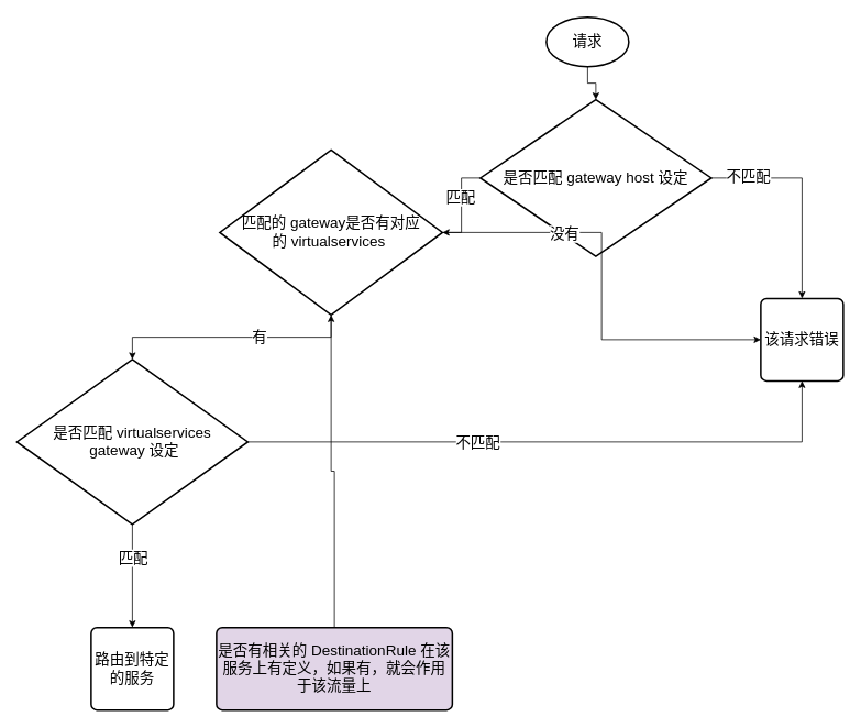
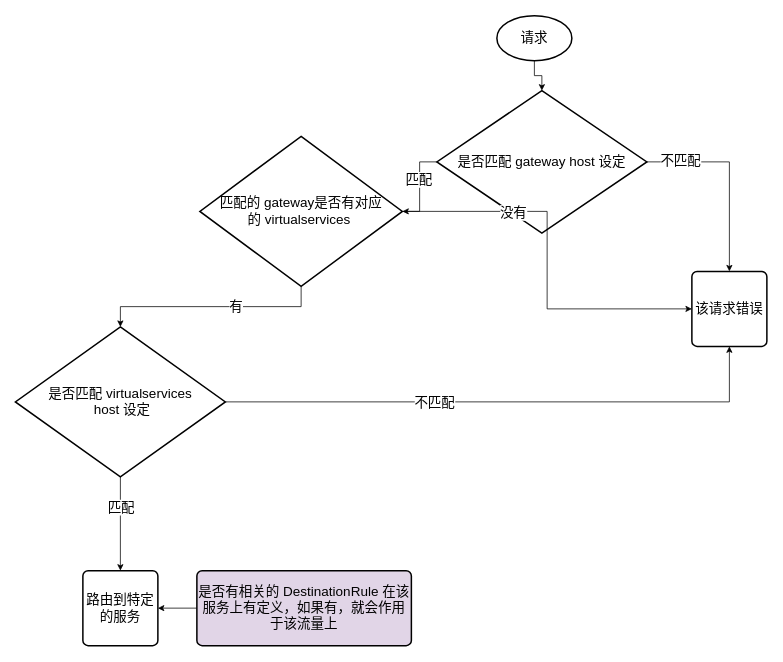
  <mxCell id="0" />
  <mxCell id="1" parent="0" />
  <mxCell id="2" style="edgeStyle=orthogonalEdgeStyle;rounded=0;orthogonalLoop=1;jettySize=auto;html=1;entryX=0.5;entryY=0;entryDx=0;entryDy=0;entryPerimeter=0;" edge="1" parent="1" source="3" target="8"><mxGeometry relative="1" as="geometry" /></mxCell>
  <mxCell id="3" value="&lt;font style=&quot;font-size: 18px&quot;&gt;请求&lt;/font&gt;" style="strokeWidth=2;html=1;shape=mxgraph.flowchart.start_1;whiteSpace=wrap;" vertex="1" parent="1"><mxGeometry x="662" y="20" width="100" height="60" as="geometry" /></mxCell>
  <mxCell id="4" style="edgeStyle=orthogonalEdgeStyle;rounded=0;orthogonalLoop=1;jettySize=auto;html=1;" edge="1" parent="1" source="8" target="13"><mxGeometry relative="1" as="geometry" /></mxCell>
  <mxCell id="5" value="&lt;font style=&quot;font-size: 18px&quot;&gt;匹配&lt;/font&gt;" style="text;html=1;align=center;verticalAlign=middle;resizable=0;points=[];labelBackgroundColor=#ffffff;" vertex="1" connectable="0" parent="4"><mxGeometry x="-0.171" y="-2" relative="1" as="geometry"><mxPoint as="offset" /></mxGeometry></mxCell>
  <mxCell id="6" style="edgeStyle=orthogonalEdgeStyle;rounded=0;orthogonalLoop=1;jettySize=auto;html=1;" edge="1" parent="1" source="8" target="14"><mxGeometry relative="1" as="geometry" /></mxCell>
  <mxCell id="7" value="&lt;font style=&quot;font-size: 18px&quot;&gt;不匹配&lt;/font&gt;" style="text;html=1;align=center;verticalAlign=middle;resizable=0;points=[];labelBackgroundColor=#ffffff;" vertex="1" connectable="0" parent="6"><mxGeometry x="-0.737" y="2" relative="1" as="geometry"><mxPoint x="10" as="offset" /></mxGeometry></mxCell>
  <mxCell id="8" value="&lt;font style=&quot;font-size: 18px&quot;&gt;是否匹配 gateway host 设定&lt;/font&gt;" style="strokeWidth=2;html=1;shape=mxgraph.flowchart.decision;whiteSpace=wrap;" vertex="1" parent="1"><mxGeometry x="582" y="120" width="280" height="190" as="geometry" /></mxCell>
  <mxCell id="9" style="edgeStyle=orthogonalEdgeStyle;rounded=0;orthogonalLoop=1;jettySize=auto;html=1;entryX=0;entryY=0.5;entryDx=0;entryDy=0;" edge="1" parent="1" source="13" target="14"><mxGeometry relative="1" as="geometry" /></mxCell>
  <mxCell id="10" value="&lt;font style=&quot;font-size: 18px&quot;&gt;没有&lt;/font&gt;" style="text;html=1;align=center;verticalAlign=middle;resizable=0;points=[];labelBackgroundColor=#ffffff;" vertex="1" connectable="0" parent="9"><mxGeometry x="-0.432" y="-1" relative="1" as="geometry"><mxPoint as="offset" /></mxGeometry></mxCell>
  <mxCell id="11" style="edgeStyle=orthogonalEdgeStyle;rounded=0;orthogonalLoop=1;jettySize=auto;html=1;entryX=0.5;entryY=0;entryDx=0;entryDy=0;entryPerimeter=0;" edge="1" parent="1" source="13" target="19"><mxGeometry relative="1" as="geometry" /></mxCell>
  <mxCell id="12" value="&lt;font style=&quot;font-size: 18px&quot;&gt;有&lt;/font&gt;" style="text;html=1;align=center;verticalAlign=middle;resizable=0;points=[];labelBackgroundColor=#ffffff;" vertex="1" connectable="0" parent="11"><mxGeometry x="-0.222" y="-1" relative="1" as="geometry"><mxPoint as="offset" /></mxGeometry></mxCell>
  <mxCell id="13" value="&lt;font style=&quot;font-size: 18px&quot;&gt;匹配的 gateway是否有对应的&amp;nbsp;virtualservices&amp;nbsp;&lt;/font&gt;" style="strokeWidth=2;html=1;shape=mxgraph.flowchart.decision;whiteSpace=wrap;" vertex="1" parent="1"><mxGeometry x="266" y="181" width="270" height="200" as="geometry" /></mxCell>
  <mxCell id="14" value="&lt;font style=&quot;font-size: 18px&quot;&gt;该请求错误&lt;/font&gt;" style="rounded=1;whiteSpace=wrap;html=1;absoluteArcSize=1;arcSize=14;strokeWidth=2;" vertex="1" parent="1"><mxGeometry x="922" y="361" width="100" height="100" as="geometry" /></mxCell>
  <mxCell id="15" style="edgeStyle=orthogonalEdgeStyle;rounded=0;orthogonalLoop=1;jettySize=auto;html=1;entryX=0.5;entryY=1;entryDx=0;entryDy=0;" edge="1" parent="1" source="19" target="14"><mxGeometry relative="1" as="geometry" /></mxCell>
  <mxCell id="16" value="&lt;font style=&quot;font-size: 18px&quot;&gt;不匹配&lt;/font&gt;" style="text;html=1;align=center;verticalAlign=middle;resizable=0;points=[];labelBackgroundColor=#ffffff;" vertex="1" connectable="0" parent="15"><mxGeometry x="-0.255" relative="1" as="geometry"><mxPoint as="offset" /></mxGeometry></mxCell>
  <mxCell id="17" style="edgeStyle=orthogonalEdgeStyle;rounded=0;orthogonalLoop=1;jettySize=auto;html=1;" edge="1" parent="1" source="19" target="20"><mxGeometry relative="1" as="geometry" /></mxCell>
  <mxCell id="18" value="&lt;font style=&quot;font-size: 18px&quot;&gt;匹配&lt;/font&gt;" style="text;html=1;align=center;verticalAlign=middle;resizable=0;points=[];labelBackgroundColor=#ffffff;" vertex="1" connectable="0" parent="17"><mxGeometry x="-0.364" relative="1" as="geometry"><mxPoint as="offset" /></mxGeometry></mxCell>
- <mxCell id="19" value="&lt;span style=&quot;font-size: 18px&quot;&gt;是否匹配 virtualservices&lt;/span&gt;&lt;br&gt;&lt;span style=&quot;font-size: 18px&quot;&gt;&amp;nbsp;gateway 设定&lt;/span&gt;" style="strokeWidth=2;html=1;shape=mxgraph.flowchart.decision;whiteSpace=wrap;" vertex="1" parent="1"><mxGeometry x="20" y="435" width="280" height="200" as="geometry" /></mxCell>
+ <mxCell id="19" value="&lt;span style=&quot;font-size: 18px&quot;&gt;是否匹配 virtualservices&lt;/span&gt;&lt;br&gt;&lt;span style=&quot;font-size: 18px&quot;&gt;&amp;nbsp;host 设定&lt;/span&gt;" style="strokeWidth=2;html=1;shape=mxgraph.flowchart.decision;whiteSpace=wrap;" vertex="1" parent="1"><mxGeometry x="20" y="435" width="280" height="200" as="geometry" /></mxCell>
  <mxCell id="20" value="&lt;font style=&quot;font-size: 18px&quot;&gt;路由到特定的服务&lt;/font&gt;" style="rounded=1;whiteSpace=wrap;html=1;absoluteArcSize=1;arcSize=14;strokeWidth=2;" vertex="1" parent="1"><mxGeometry x="110" y="760" width="100" height="100" as="geometry" /></mxCell>
- <mxCell id="21" style="edgeStyle=orthogonalEdgeStyle;rounded=0;orthogonalLoop=1;jettySize=auto;html=1;" edge="1" parent="1" source="22" target="13"><mxGeometry relative="1" as="geometry" /></mxCell>
+ <mxCell id="21" style="edgeStyle=orthogonalEdgeStyle;rounded=0;orthogonalLoop=1;jettySize=auto;html=1;" edge="1" parent="1" source="22" target="20"><mxGeometry relative="1" as="geometry" /></mxCell>
  <mxCell id="22" value="&lt;font style=&quot;font-size: 18px&quot;&gt;是否有相关的&amp;nbsp;DestinationRule 在该服务上有定义，如果有，就会作用于该流量上&lt;/font&gt;" style="rounded=1;whiteSpace=wrap;html=1;absoluteArcSize=1;arcSize=14;strokeWidth=2;fillColor=#e1d5e7;" vertex="1" parent="1"><mxGeometry x="262" y="760" width="286" height="100" as="geometry" /></mxCell>
